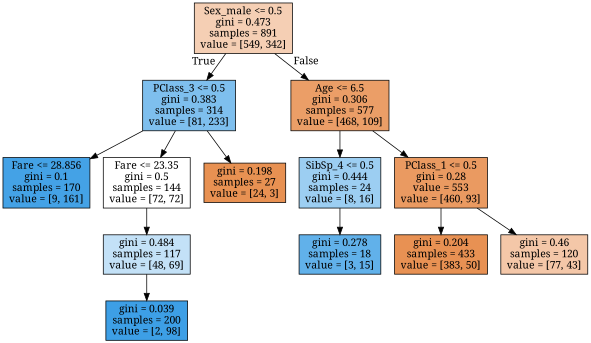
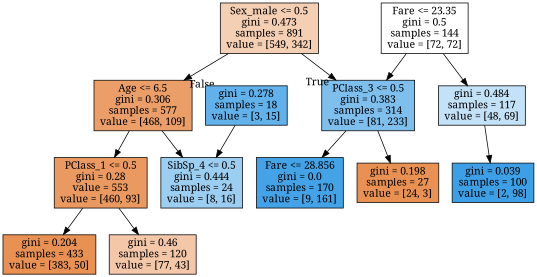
  digraph {
    fontname="Noto Serif"
    node [color=black fontname="Noto Serif" shape=box style=filled]
    edge [fontname="Noto Serif"]
    n1 [fillcolor="#f5cfb4" label="Sex_male <= 0.5\ngini = 0.473\nsamples = 891\nvalue = [549, 342]"]
    n2 [fillcolor="#7ebfee" label="PClass_3 <= 0.5\ngini = 0.383\nsamples = 314\nvalue = [81, 233]"]
    n3 [fillcolor="#eb9e67" label="Age <= 6.5\ngini = 0.306\nsamples = 577\nvalue = [468, 109]"]
-   n4 [fillcolor="#44a2e6" label="Fare <= 28.856\ngini = 0.1\nsamples = 170\nvalue = [9, 161]"]
+   n4 [fillcolor="#44a2e6" label="Fare <= 28.856\ngini = 0.0\nsamples = 170\nvalue = [9, 161]"]
    n5 [fillcolor="#ffffff" label="Fare <= 23.35\ngini = 0.5\nsamples = 144\nvalue = [72, 72]"]
    n6 [fillcolor="#e89152" label="gini = 0.198\nsamples = 27\nvalue = [24, 3]"]
    n7 [fillcolor="#9ccef2" label="SibSp_4 <= 0.5\ngini = 0.444\nsamples = 24\nvalue = [8, 16]"]
    n8 [fillcolor="#ea9a61" label="PClass_1 <= 0.5\ngini = 0.28\nvalue = 553\nvalue = [460, 93]"]
    n9 [fillcolor="#c3e1f7" label="gini = 0.484\nsamples = 117\nvalue = [48, 69]"]
-   n10 [fillcolor="#3d9fe6" label="gini = 0.039\nsamples = 200\nvalue = [2, 98]"]
+   n10 [fillcolor="#3d9fe6" label="gini = 0.039\nsamples = 100\nvalue = [2, 98]"]
    n11 [fillcolor="#61b1ea" label="gini = 0.278\nsamples = 18\nvalue = [3, 15]"]
    n12 [fillcolor="#e89153" label="gini = 0.204\nsamples = 433\nvalue = [383, 50]"]
    n13 [fillcolor="#f4c7a8" label="gini = 0.46\nsamples = 120\nvalue = [77, 43]"]
    n1 -> n2 [headlabel=True labelangle=45 labeldistance=2.5]
    n1 -> n3 [headlabel=False labelangle=-45 labeldistance=2.5]
    n2 -> n4
-   n2 -> n5
+   n5 -> n2
    n2 -> n6
    n3 -> n7
    n3 -> n8
    n5 -> n9
-   n7 -> n11
+   n11 -> n7
    n8 -> n12
    n8 -> n13
    n9 -> n10
  }
